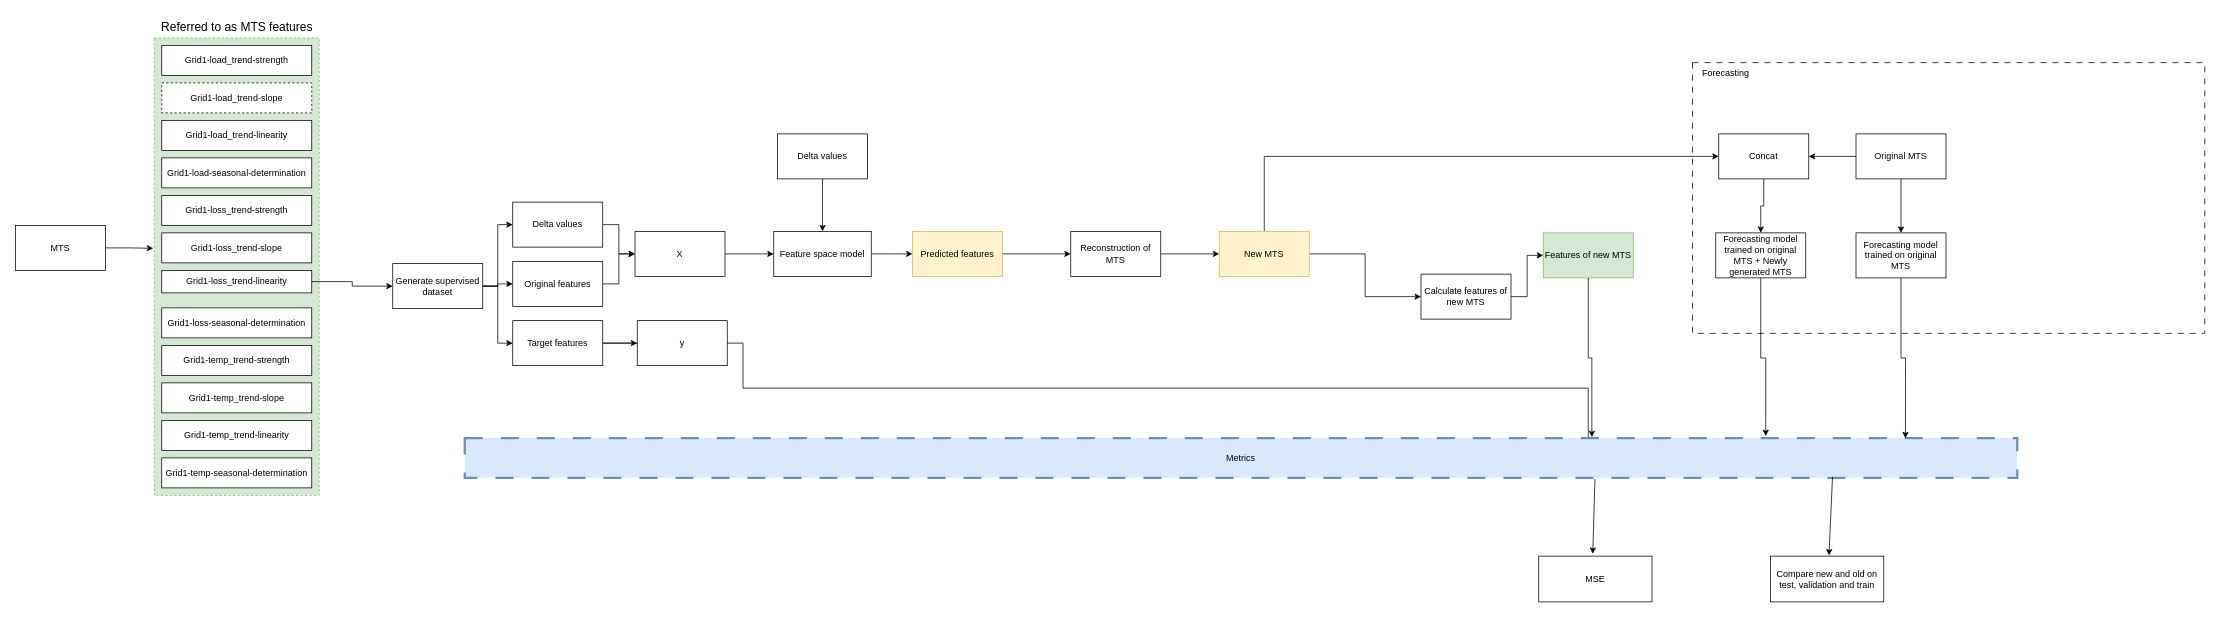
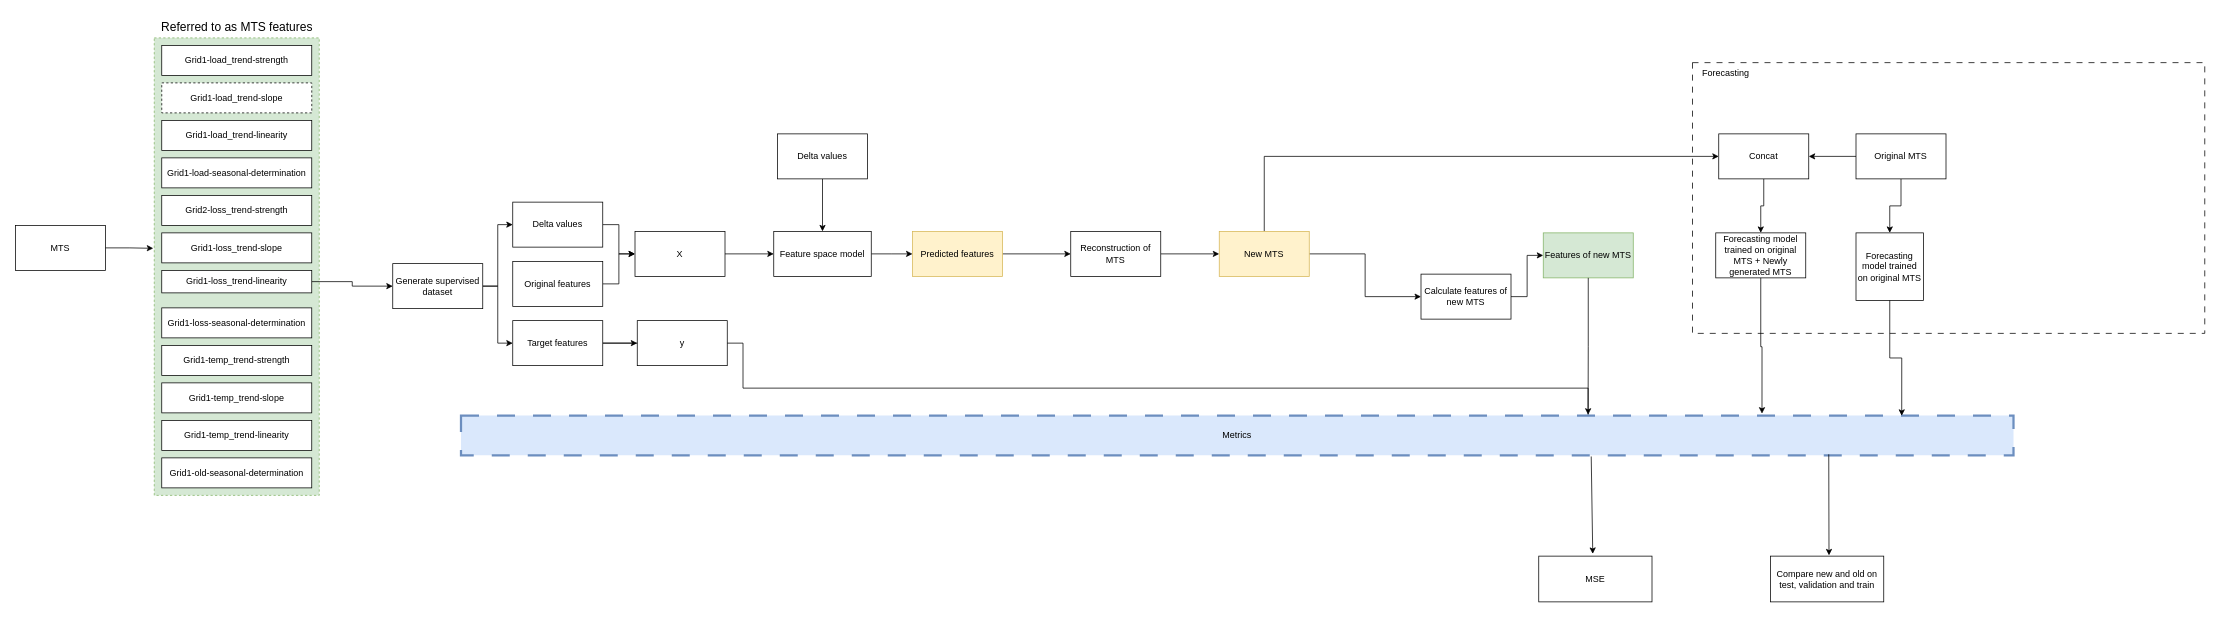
  <mxCell id="0" />
  <mxCell id="1" parent="0" />
  <mxCell id="2" value="MTS" style="rounded=0;whiteSpace=wrap;html=1;" vertex="1" parent="1"><mxGeometry x="20" y="300" width="120" height="60" as="geometry" /></mxCell>
  <mxCell id="3" value="" style="rounded=0;whiteSpace=wrap;html=1;dashed=1;fillColor=#d5e8d4;strokeColor=#82b366;" vertex="1" parent="1"><mxGeometry x="205" y="50" width="220" height="610" as="geometry" /></mxCell>
  <mxCell id="4" value="Grid1-load_trend-slope" style="rounded=0;whiteSpace=wrap;html=1;dashed=1;" vertex="1" parent="1"><mxGeometry x="215" y="110" width="200" height="40" as="geometry" /></mxCell>
  <mxCell id="5" value="Grid1-load-seasonal-determination" style="rounded=0;whiteSpace=wrap;html=1;" vertex="1" parent="1"><mxGeometry x="215" y="210" width="200" height="40" as="geometry" /></mxCell>
  <mxCell id="6" value="Grid1-load_trend-strength" style="rounded=0;whiteSpace=wrap;html=1;" vertex="1" parent="1"><mxGeometry x="215" y="60" width="200" height="40" as="geometry" /></mxCell>
  <mxCell id="7" value="Grid1-load_trend-linearity" style="rounded=0;whiteSpace=wrap;html=1;" vertex="1" parent="1"><mxGeometry x="215" y="160" width="200" height="40" as="geometry" /></mxCell>
  <mxCell id="8" value="Grid1-loss_trend-slope" style="rounded=0;whiteSpace=wrap;html=1;" vertex="1" parent="1"><mxGeometry x="215" y="310" width="200" height="40" as="geometry" /></mxCell>
  <mxCell id="9" value="Grid1-loss-seasonal-determination" style="rounded=0;whiteSpace=wrap;html=1;" vertex="1" parent="1"><mxGeometry x="215" y="410" width="200" height="40" as="geometry" /></mxCell>
- <mxCell id="10" value="Grid1-loss_trend-strength" style="rounded=0;whiteSpace=wrap;html=1;" vertex="1" parent="1"><mxGeometry x="215" y="260" width="200" height="40" as="geometry" /></mxCell>
+ <mxCell id="10" value="Grid2-loss_trend-strength" style="rounded=0;whiteSpace=wrap;html=1;" vertex="1" parent="1"><mxGeometry x="215" y="260" width="200" height="40" as="geometry" /></mxCell>
  <mxCell id="11" style="edgeStyle=orthogonalEdgeStyle;rounded=0;orthogonalLoop=1;jettySize=auto;html=1;entryX=0;entryY=0.5;entryDx=0;entryDy=0;" edge="1" parent="1" source="12" target="28"><mxGeometry relative="1" as="geometry" /></mxCell>
  <mxCell id="12" value="Grid1-loss_trend-linearity" style="rounded=0;whiteSpace=wrap;html=1;" vertex="1" parent="1"><mxGeometry x="215" y="360" width="200" height="30" as="geometry" /></mxCell>
  <mxCell id="13" value="Grid1-temp_trend-slope" style="rounded=0;whiteSpace=wrap;html=1;" vertex="1" parent="1"><mxGeometry x="215" y="510" width="200" height="40" as="geometry" /></mxCell>
- <mxCell id="14" value="Grid1-temp-seasonal-determination" style="rounded=0;whiteSpace=wrap;html=1;" vertex="1" parent="1"><mxGeometry x="215" y="610" width="200" height="40" as="geometry" /></mxCell>
+ <mxCell id="14" value="Grid1-old-seasonal-determination" style="rounded=0;whiteSpace=wrap;html=1;" vertex="1" parent="1"><mxGeometry x="215" y="610" width="200" height="40" as="geometry" /></mxCell>
  <mxCell id="15" value="Grid1-temp_trend-strength" style="rounded=0;whiteSpace=wrap;html=1;" vertex="1" parent="1"><mxGeometry x="215" y="460" width="200" height="40" as="geometry" /></mxCell>
  <mxCell id="16" value="Grid1-temp_trend-linearity" style="rounded=0;whiteSpace=wrap;html=1;" vertex="1" parent="1"><mxGeometry x="215" y="560" width="200" height="40" as="geometry" /></mxCell>
  <mxCell id="17" value="&lt;font style=&quot;font-size: 16px;&quot;&gt;Referred to as MTS features&lt;/font&gt;" style="text;html=1;align=center;verticalAlign=middle;resizable=0;points=[];autosize=1;strokeColor=none;fillColor=none;" vertex="1" parent="1"><mxGeometry x="200" y="20" width="230" height="30" as="geometry" /></mxCell>
  <mxCell id="18" style="edgeStyle=orthogonalEdgeStyle;rounded=0;orthogonalLoop=1;jettySize=auto;html=1;entryX=-0.006;entryY=0.46;entryDx=0;entryDy=0;entryPerimeter=0;" edge="1" parent="1" source="2" target="3"><mxGeometry relative="1" as="geometry" /></mxCell>
  <mxCell id="19" style="edgeStyle=orthogonalEdgeStyle;rounded=0;orthogonalLoop=1;jettySize=auto;html=1;" edge="1" parent="1" source="20"><mxGeometry relative="1" as="geometry"><mxPoint x="1216" y="338" as="targetPoint" /></mxGeometry></mxCell>
  <mxCell id="20" value="Feature space model" style="rounded=0;whiteSpace=wrap;html=1;" vertex="1" parent="1"><mxGeometry x="1031" y="308" width="130" height="60" as="geometry" /></mxCell>
  <mxCell id="21" style="edgeStyle=orthogonalEdgeStyle;rounded=0;orthogonalLoop=1;jettySize=auto;html=1;entryX=0.5;entryY=0;entryDx=0;entryDy=0;" edge="1" parent="1" source="22" target="20"><mxGeometry relative="1" as="geometry" /></mxCell>
  <mxCell id="22" value="Delta values" style="rounded=0;whiteSpace=wrap;html=1;" vertex="1" parent="1"><mxGeometry x="1036" y="178" width="120" height="60" as="geometry" /></mxCell>
  <mxCell id="23" style="edgeStyle=orthogonalEdgeStyle;rounded=0;orthogonalLoop=1;jettySize=auto;html=1;entryX=0;entryY=0.5;entryDx=0;entryDy=0;" edge="1" parent="1" source="24" target="41"><mxGeometry relative="1" as="geometry" /></mxCell>
  <mxCell id="24" value="Predicted features" style="rounded=0;whiteSpace=wrap;html=1;fillColor=#fff2cc;strokeColor=#d6b656;" vertex="1" parent="1"><mxGeometry x="1216" y="308" width="120" height="60" as="geometry" /></mxCell>
  <mxCell id="25" value="" style="edgeStyle=orthogonalEdgeStyle;rounded=0;orthogonalLoop=1;jettySize=auto;html=1;entryX=0;entryY=0.5;entryDx=0;entryDy=0;" edge="1" parent="1" source="28" target="37"><mxGeometry relative="1" as="geometry" /></mxCell>
- <mxCell id="26" style="edgeStyle=orthogonalEdgeStyle;rounded=0;orthogonalLoop=1;jettySize=auto;html=1;exitX=1;exitY=0.5;exitDx=0;exitDy=0;entryX=0;entryY=0.5;entryDx=0;entryDy=0;" edge="1" parent="1" source="28" target="35"><mxGeometry relative="1" as="geometry" /></mxCell>
  <mxCell id="27" style="edgeStyle=orthogonalEdgeStyle;rounded=0;orthogonalLoop=1;jettySize=auto;html=1;exitX=1;exitY=0.5;exitDx=0;exitDy=0;entryX=0;entryY=0.5;entryDx=0;entryDy=0;" edge="1" parent="1" source="28" target="33"><mxGeometry relative="1" as="geometry" /></mxCell>
  <mxCell id="28" value="Generate supervised dataset" style="rounded=0;whiteSpace=wrap;html=1;" vertex="1" parent="1"><mxGeometry x="523" y="351" width="120" height="60" as="geometry" /></mxCell>
  <mxCell id="29" style="edgeStyle=orthogonalEdgeStyle;rounded=0;orthogonalLoop=1;jettySize=auto;html=1;entryX=0;entryY=0.5;entryDx=0;entryDy=0;" edge="1" parent="1" source="30" target="20"><mxGeometry relative="1" as="geometry" /></mxCell>
  <mxCell id="30" value="X" style="whiteSpace=wrap;html=1;" vertex="1" parent="1"><mxGeometry x="846" y="308" width="120" height="60" as="geometry" /></mxCell>
  <mxCell id="31" style="edgeStyle=orthogonalEdgeStyle;rounded=0;orthogonalLoop=1;jettySize=auto;html=1;entryX=0;entryY=0.5;entryDx=0;entryDy=0;" edge="1" parent="1" source="33" target="38"><mxGeometry relative="1" as="geometry" /></mxCell>
  <mxCell id="32" style="edgeStyle=orthogonalEdgeStyle;rounded=0;orthogonalLoop=1;jettySize=auto;html=1;entryX=0.726;entryY=0.923;entryDx=0;entryDy=0;entryPerimeter=0;" edge="1" parent="1" source="33" target="39"><mxGeometry relative="1" as="geometry"><mxPoint x="2076.857" y="725.286" as="targetPoint" /><Array as="points"><mxPoint x="990" y="457" /><mxPoint x="990" y="517" /><mxPoint x="2117" y="517" /></Array></mxGeometry></mxCell>
  <mxCell id="33" value="Target features" style="whiteSpace=wrap;html=1;" vertex="1" parent="1"><mxGeometry x="683" y="427" width="120" height="60" as="geometry" /></mxCell>
  <mxCell id="34" style="edgeStyle=orthogonalEdgeStyle;rounded=0;orthogonalLoop=1;jettySize=auto;html=1;entryX=0;entryY=0.5;entryDx=0;entryDy=0;" edge="1" parent="1" source="35" target="30"><mxGeometry relative="1" as="geometry" /></mxCell>
  <mxCell id="35" value="Original features" style="whiteSpace=wrap;html=1;" vertex="1" parent="1"><mxGeometry x="683" y="348" width="120" height="60" as="geometry" /></mxCell>
  <mxCell id="36" style="edgeStyle=orthogonalEdgeStyle;rounded=0;orthogonalLoop=1;jettySize=auto;html=1;" edge="1" parent="1" source="37" target="30"><mxGeometry relative="1" as="geometry" /></mxCell>
  <mxCell id="37" value="Delta values" style="whiteSpace=wrap;html=1;" vertex="1" parent="1"><mxGeometry x="683" y="269" width="120" height="60" as="geometry" /></mxCell>
  <mxCell id="38" value="y" style="whiteSpace=wrap;html=1;" vertex="1" parent="1"><mxGeometry x="849" y="427" width="120" height="60" as="geometry" /></mxCell>
- <mxCell id="39" value="Metrics" style="rounded=0;whiteSpace=wrap;html=1;fillColor=#dae8fc;strokeColor=#6c8ebf;gradientColor=none;dashed=1;dashPattern=8 8;strokeWidth=3;" vertex="1" parent="1"><mxGeometry x="619" y="583.5" width="2070" height="53" as="geometry" /></mxCell>
+ <mxCell id="39" value="Metrics" style="rounded=0;whiteSpace=wrap;html=1;fillColor=#dae8fc;strokeColor=#6c8ebf;gradientColor=none;dashed=1;dashPattern=8 8;strokeWidth=3;" vertex="1" parent="1"><mxGeometry x="614" y="553.5" width="2070" height="53" as="geometry" /></mxCell>
  <mxCell id="40" style="edgeStyle=orthogonalEdgeStyle;rounded=0;orthogonalLoop=1;jettySize=auto;html=1;entryX=0;entryY=0.5;entryDx=0;entryDy=0;" edge="1" parent="1" source="41" target="44"><mxGeometry relative="1" as="geometry" /></mxCell>
  <mxCell id="41" value="Reconstruction of MTS" style="rounded=0;whiteSpace=wrap;html=1;" vertex="1" parent="1"><mxGeometry x="1427" y="308" width="120" height="60" as="geometry" /></mxCell>
  <mxCell id="42" style="edgeStyle=orthogonalEdgeStyle;rounded=0;orthogonalLoop=1;jettySize=auto;html=1;entryX=0;entryY=0.5;entryDx=0;entryDy=0;" edge="1" parent="1" source="44" target="46"><mxGeometry relative="1" as="geometry" /></mxCell>
  <mxCell id="43" style="edgeStyle=orthogonalEdgeStyle;rounded=0;orthogonalLoop=1;jettySize=auto;html=1;entryX=0;entryY=0.5;entryDx=0;entryDy=0;" edge="1" parent="1" source="44" target="63"><mxGeometry relative="1" as="geometry"><Array as="points"><mxPoint x="1685" y="208" /></Array></mxGeometry></mxCell>
  <mxCell id="44" value="New MTS" style="rounded=0;whiteSpace=wrap;html=1;fillColor=#fff2cc;strokeColor=#d6b656;" vertex="1" parent="1"><mxGeometry x="1625" y="308" width="120" height="60" as="geometry" /></mxCell>
  <mxCell id="45" style="edgeStyle=orthogonalEdgeStyle;rounded=0;orthogonalLoop=1;jettySize=auto;html=1;" edge="1" parent="1" source="46" target="47"><mxGeometry relative="1" as="geometry"><mxPoint x="2061.143" y="340" as="targetPoint" /></mxGeometry></mxCell>
  <mxCell id="46" value="Calculate features of new MTS" style="rounded=0;whiteSpace=wrap;html=1;" vertex="1" parent="1"><mxGeometry x="1894" y="365" width="120" height="60" as="geometry" /></mxCell>
  <mxCell id="47" value="Features of new MTS" style="rounded=0;whiteSpace=wrap;html=1;fillColor=#d5e8d4;strokeColor=#82b366;" vertex="1" parent="1"><mxGeometry x="2057.003" y="310" width="120" height="60" as="geometry" /></mxCell>
  <mxCell id="48" style="edgeStyle=orthogonalEdgeStyle;rounded=0;orthogonalLoop=1;jettySize=auto;html=1;entryX=0.726;entryY=-0.02;entryDx=0;entryDy=0;entryPerimeter=0;" edge="1" parent="1" source="47" target="39"><mxGeometry relative="1" as="geometry" /></mxCell>
  <mxCell id="49" value="" style="rounded=0;whiteSpace=wrap;html=1;dashed=1;dashPattern=8 8;fillColor=none;" vertex="1" parent="1"><mxGeometry x="2256" y="83" width="683" height="361" as="geometry" /></mxCell>
  <mxCell id="50" value="Forecasting" style="text;html=1;align=center;verticalAlign=middle;resizable=0;points=[];autosize=1;strokeColor=none;fillColor=none;" vertex="1" parent="1"><mxGeometry x="2259" y="84" width="81" height="26" as="geometry" /></mxCell>
- <mxCell id="51" value="Forecasting model trained on original MTS" style="rounded=0;whiteSpace=wrap;html=1;" vertex="1" parent="1"><mxGeometry x="2474" y="310" width="120" height="60" as="geometry" /></mxCell>
+ <mxCell id="51" value="Forecasting model trained on original MTS" style="rounded=0;whiteSpace=wrap;html=1;" vertex="1" parent="1"><mxGeometry x="2474" y="310" width="90" height="90" as="geometry" /></mxCell>
  <mxCell id="52" value="Forecasting model trained on original MTS + Newly generated MTS" style="rounded=0;whiteSpace=wrap;html=1;" vertex="1" parent="1"><mxGeometry x="2287" y="310" width="120" height="60" as="geometry" /></mxCell>
  <mxCell id="53" style="edgeStyle=orthogonalEdgeStyle;rounded=0;orthogonalLoop=1;jettySize=auto;html=1;entryX=0.838;entryY=-0.047;entryDx=0;entryDy=0;entryPerimeter=0;" edge="1" parent="1" source="52" target="39"><mxGeometry relative="1" as="geometry" /></mxCell>
  <mxCell id="54" style="edgeStyle=orthogonalEdgeStyle;rounded=0;orthogonalLoop=1;jettySize=auto;html=1;entryX=0.928;entryY=0.007;entryDx=0;entryDy=0;entryPerimeter=0;" edge="1" parent="1" source="51" target="39"><mxGeometry relative="1" as="geometry" /></mxCell>
  <mxCell id="55" value="" style="endArrow=classic;html=1;rounded=0;exitX=0.881;exitY=0.977;exitDx=0;exitDy=0;exitPerimeter=0;" edge="1" parent="1" source="39"><mxGeometry width="50" height="50" relative="1" as="geometry"><mxPoint x="2200" y="756" as="sourcePoint" /><mxPoint x="2438" y="740" as="targetPoint" /></mxGeometry></mxCell>
  <mxCell id="56" value="Compare new and old on test, validation and train" style="rounded=0;whiteSpace=wrap;html=1;" vertex="1" parent="1"><mxGeometry x="2360" y="741" width="151" height="61" as="geometry" /></mxCell>
  <mxCell id="57" value="" style="endArrow=classic;html=1;rounded=0;exitX=0.728;exitY=1.031;exitDx=0;exitDy=0;exitPerimeter=0;" edge="1" parent="1" source="39"><mxGeometry width="50" height="50" relative="1" as="geometry"><mxPoint x="2073" y="757" as="sourcePoint" /><mxPoint x="2123" y="738" as="targetPoint" /></mxGeometry></mxCell>
  <mxCell id="58" value="MSE" style="rounded=0;whiteSpace=wrap;html=1;" vertex="1" parent="1"><mxGeometry x="2051" y="741" width="151" height="61" as="geometry" /></mxCell>
  <mxCell id="59" style="edgeStyle=orthogonalEdgeStyle;rounded=0;orthogonalLoop=1;jettySize=auto;html=1;entryX=0.5;entryY=0;entryDx=0;entryDy=0;" edge="1" parent="1" source="61" target="51"><mxGeometry relative="1" as="geometry" /></mxCell>
  <mxCell id="60" style="edgeStyle=orthogonalEdgeStyle;rounded=0;orthogonalLoop=1;jettySize=auto;html=1;entryX=1;entryY=0.5;entryDx=0;entryDy=0;" edge="1" parent="1" source="61" target="63"><mxGeometry relative="1" as="geometry" /></mxCell>
  <mxCell id="61" value="Original MTS" style="rounded=0;whiteSpace=wrap;html=1;" vertex="1" parent="1"><mxGeometry x="2474" y="178" width="120" height="60" as="geometry" /></mxCell>
  <mxCell id="62" style="edgeStyle=orthogonalEdgeStyle;rounded=0;orthogonalLoop=1;jettySize=auto;html=1;entryX=0.5;entryY=0;entryDx=0;entryDy=0;" edge="1" parent="1" source="63" target="52"><mxGeometry relative="1" as="geometry" /></mxCell>
  <mxCell id="63" value="Concat" style="rounded=0;whiteSpace=wrap;html=1;" vertex="1" parent="1"><mxGeometry x="2291" y="178" width="120" height="60" as="geometry" /></mxCell>
